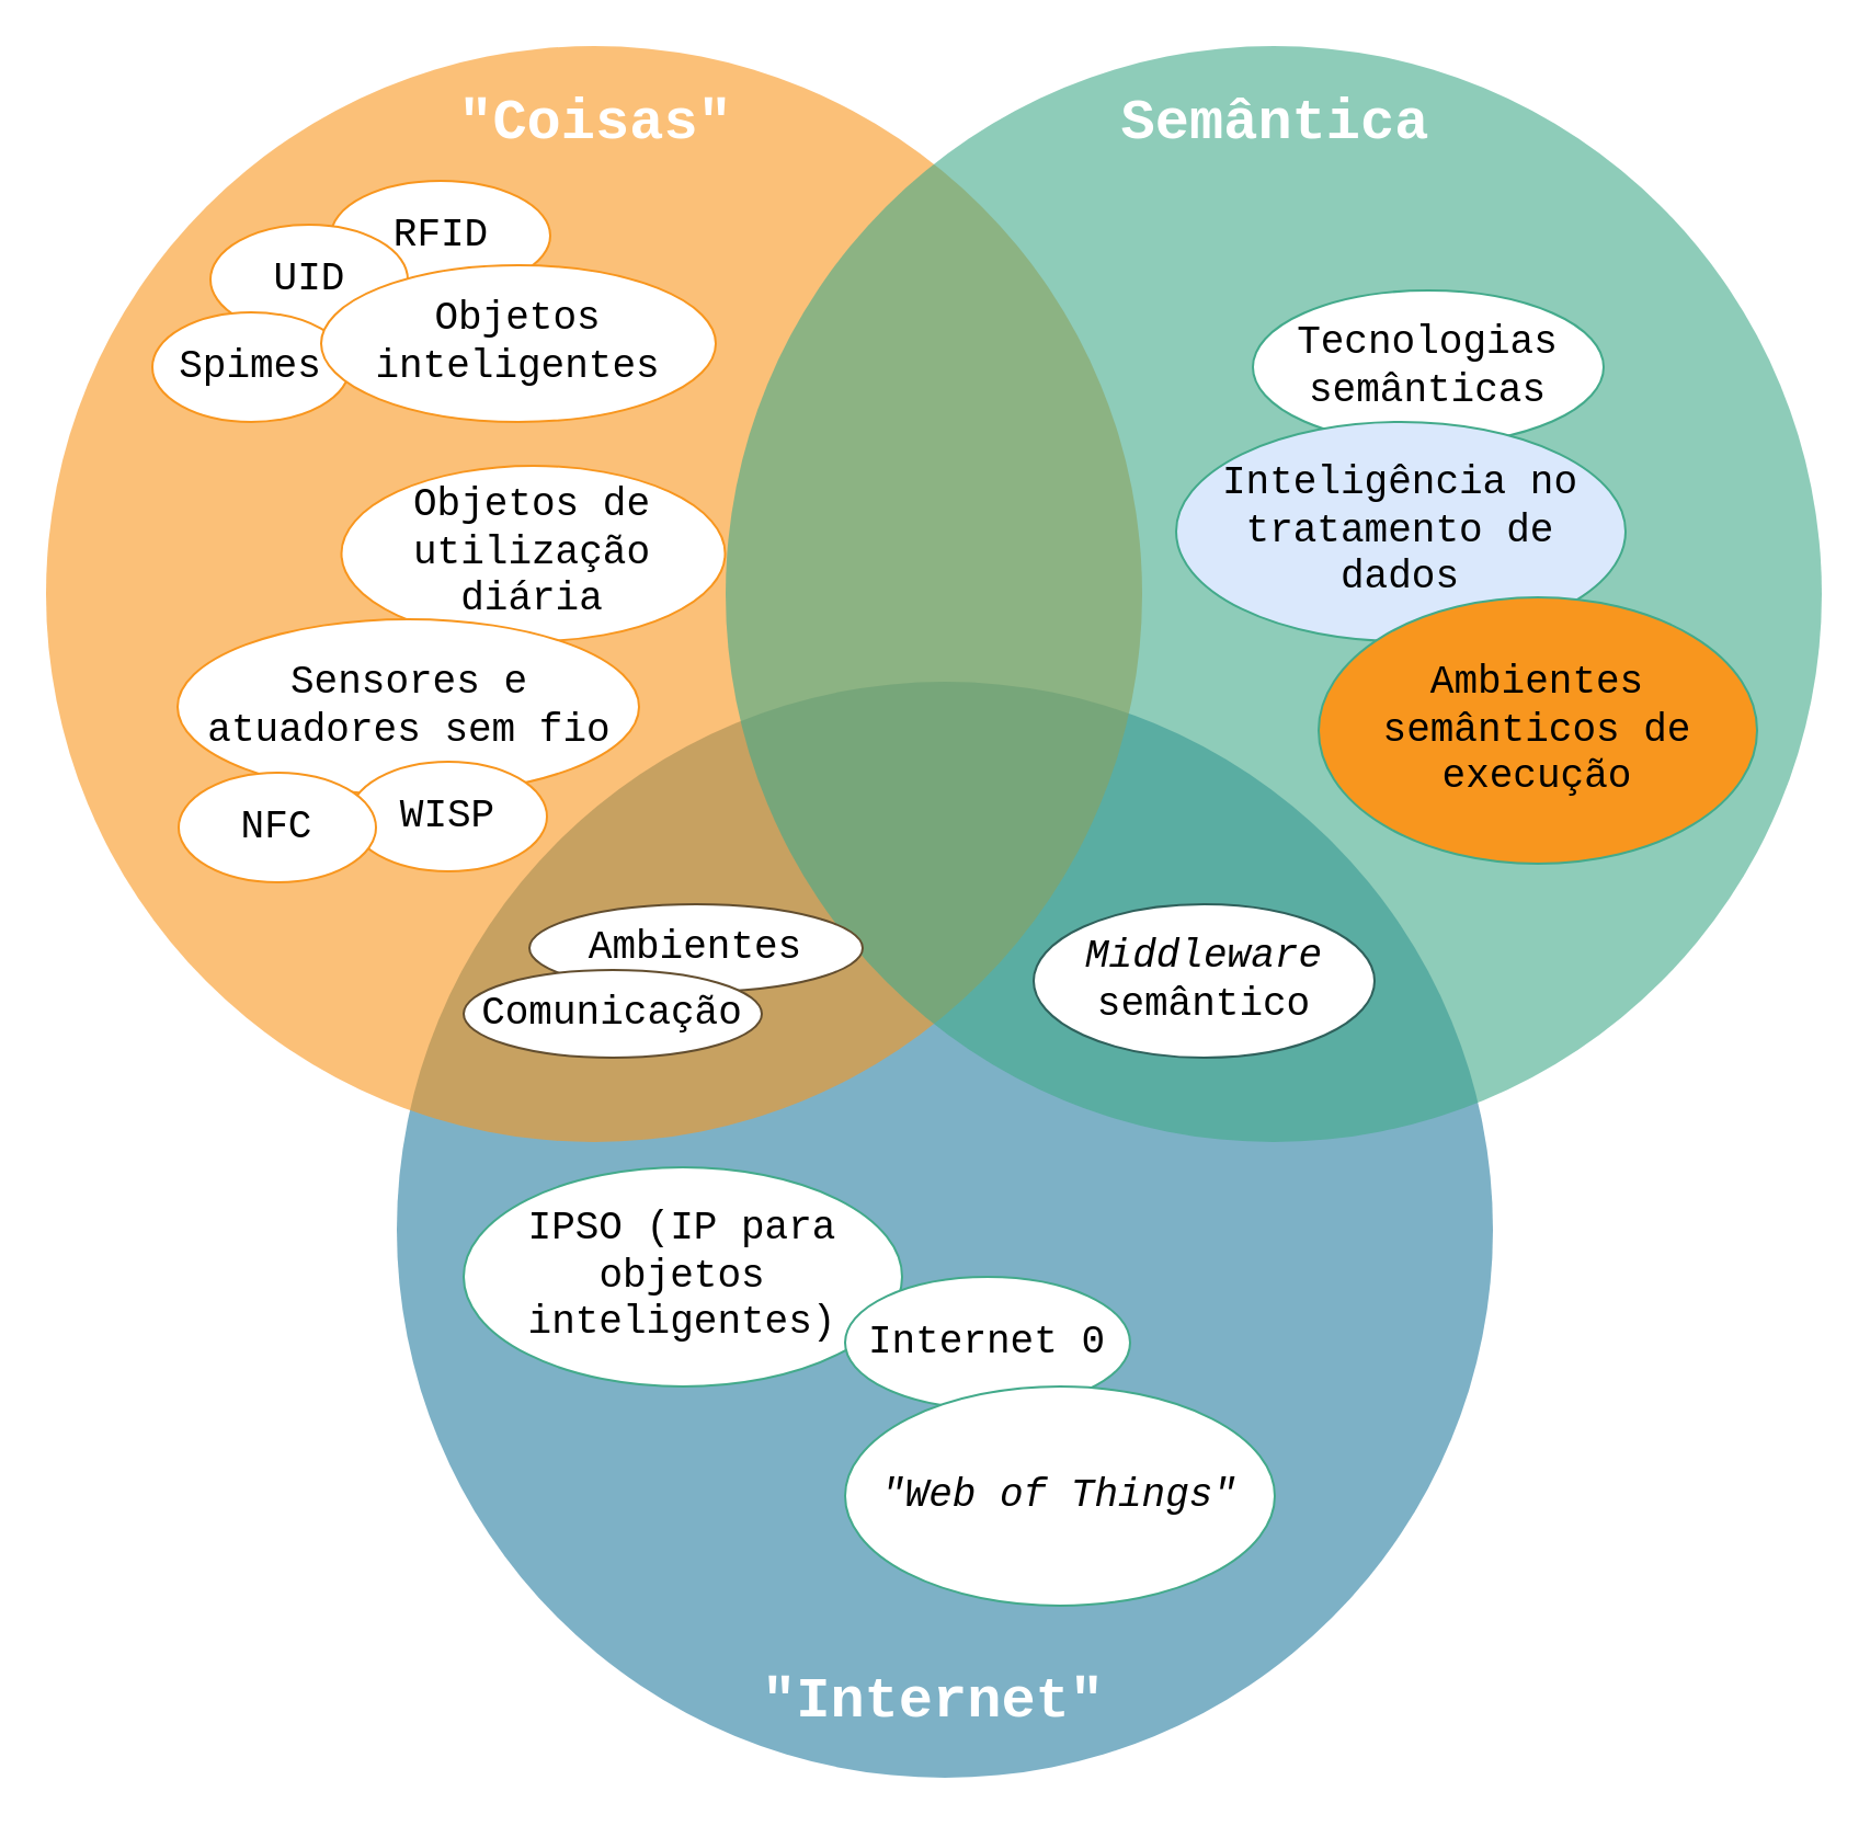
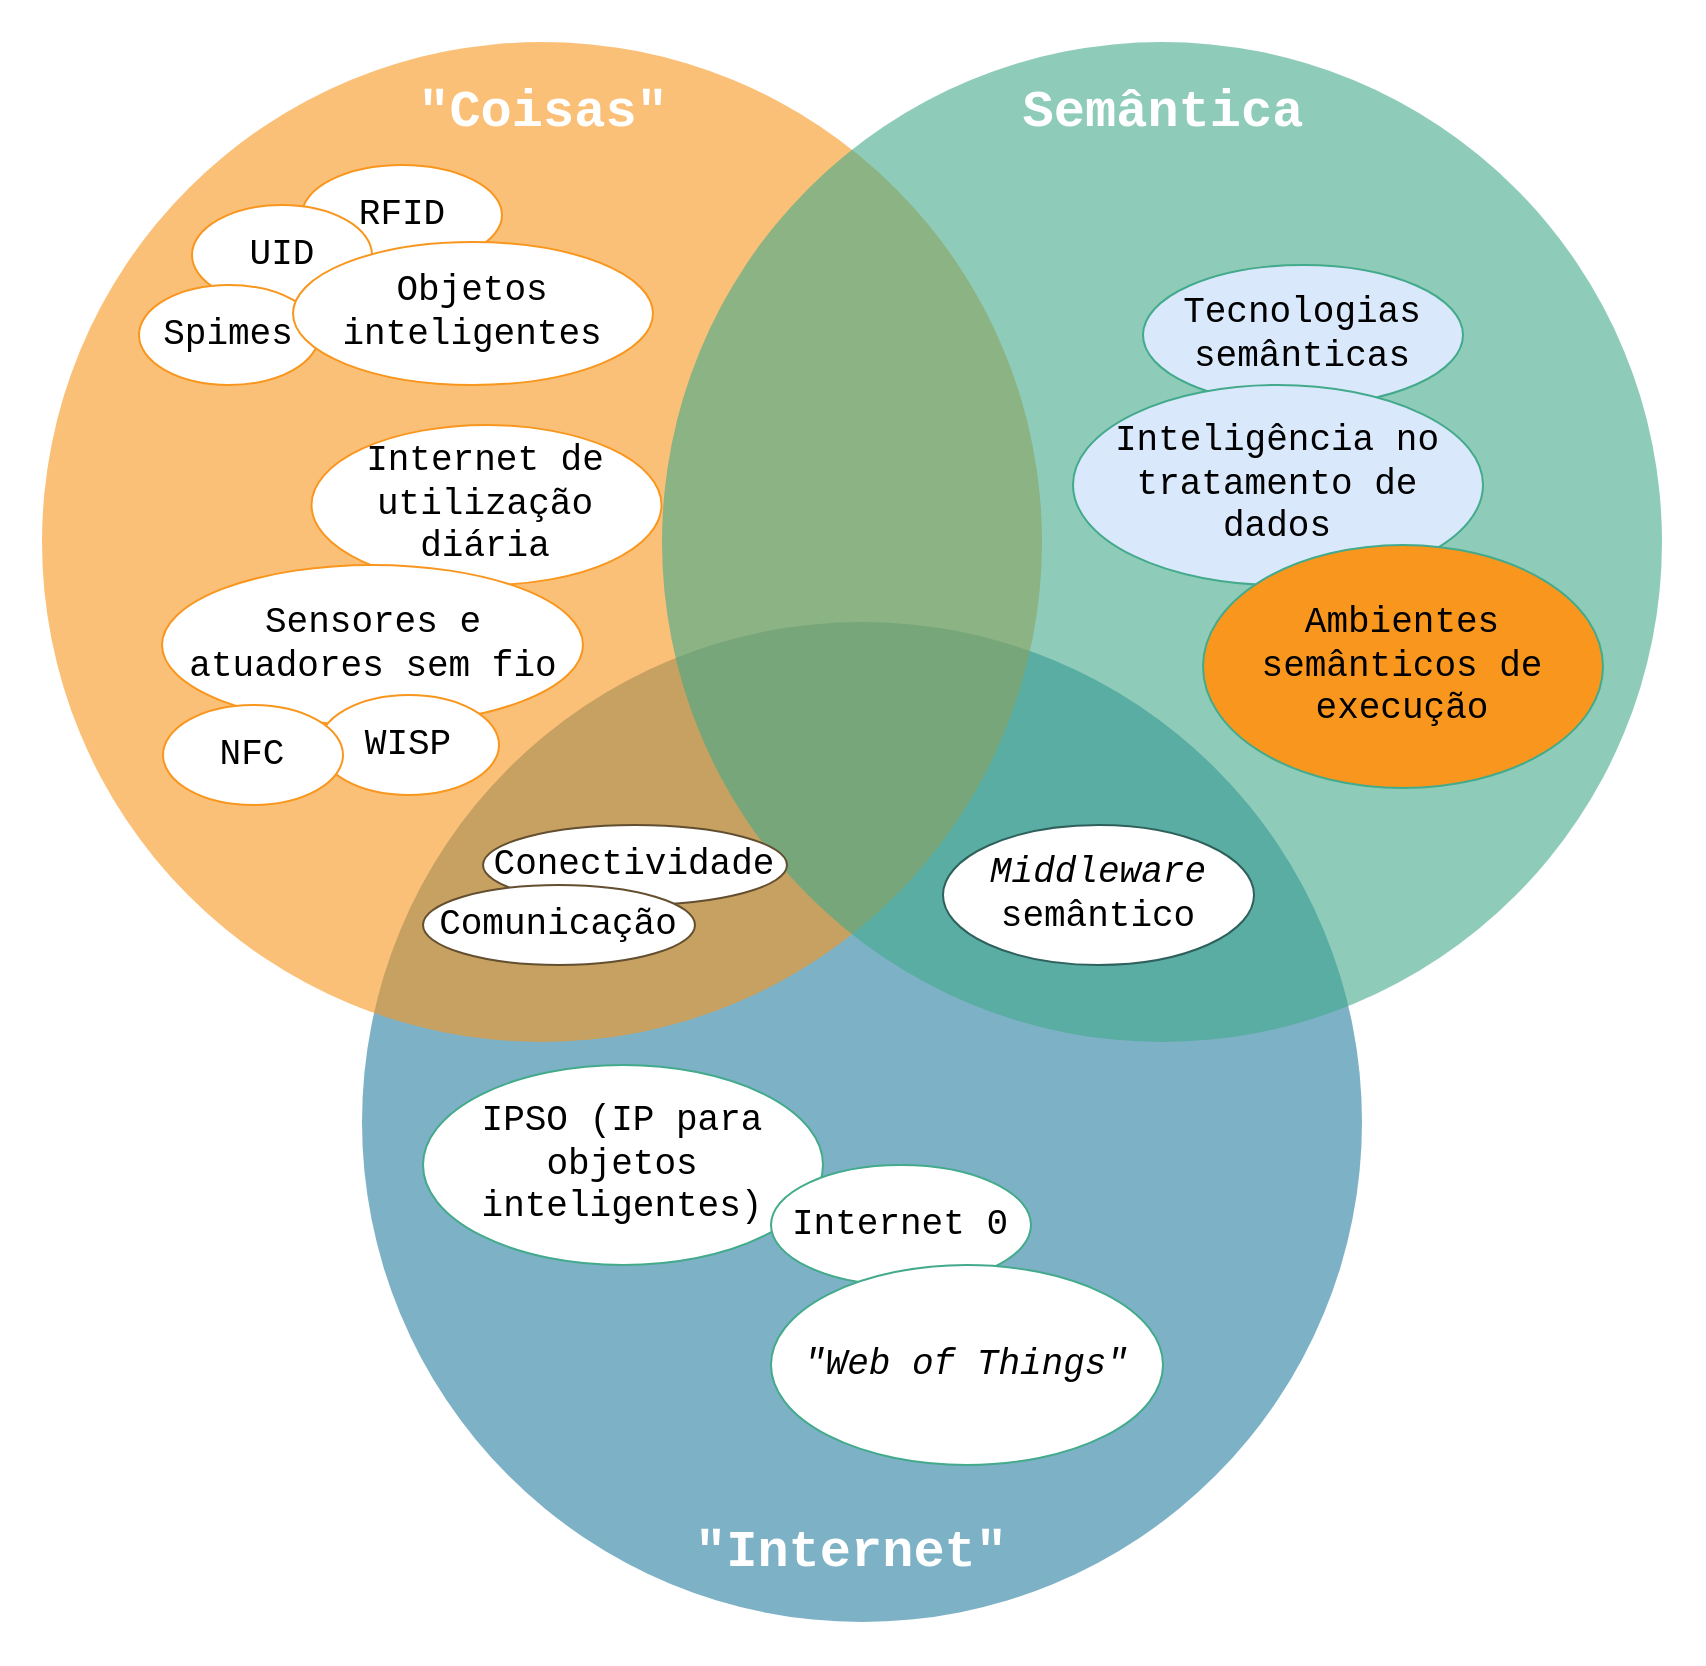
  <mxCell id="0" />
  <mxCell id="1" parent="0" />
  <mxCell id="2" value="" style="ellipse;fillColor=#277DA1;opacity=60;strokeColor=none;html=1;fontColor=#FFFFFF;" parent="1" vertex="1"><mxGeometry x="180.5" y="310.5" width="500" height="500" as="geometry" /></mxCell>
  <mxCell id="3" value="" style="ellipse;fillColor=#F8961E;opacity=60;strokeColor=none;html=1;fontColor=#FFFFFF;" parent="1" vertex="1"><mxGeometry x="20.5" y="20.5" width="500" height="500" as="geometry" /></mxCell>
  <mxCell id="4" value="" style="ellipse;fillColor=#43AA8B;opacity=60;strokeColor=none;html=1;fontColor=#FFFFFF;" parent="1" vertex="1"><mxGeometry x="330.5" y="20.5" width="500" height="500" as="geometry" /></mxCell>
  <mxCell id="5" value="&lt;b style=&quot;font-size: 26px;&quot;&gt;&quot;Coisas&quot;&lt;/b&gt;" style="text;fontSize=26;align=center;verticalAlign=middle;html=1;fontColor=#FFFFFF;fontFamily=Courier New;" parent="1" vertex="1"><mxGeometry x="175.5" y="20.5" width="190" height="70" as="geometry" /></mxCell>
  <mxCell id="6" value="&lt;b style=&quot;font-size: 26px;&quot;&gt;Semântica&lt;/b&gt;" style="text;fontSize=26;align=center;verticalAlign=middle;html=1;fontColor=#FFFFFF;fontFamily=Courier New;" parent="1" vertex="1"><mxGeometry x="485.5" y="20.5" width="190" height="70" as="geometry" /></mxCell>
  <mxCell id="7" value="&lt;b style=&quot;font-size: 26px;&quot;&gt;&quot;Internet&quot;&lt;/b&gt;" style="text;fontSize=26;align=center;verticalAlign=middle;html=1;fontColor=#FFFFFF;fontFamily=Courier New;" parent="1" vertex="1"><mxGeometry x="330.25" y="740.5" width="190" height="70" as="geometry" /></mxCell>
  <mxCell id="8" value="RFID" style="ellipse;whiteSpace=wrap;html=1;strokeColor=#F8961E;fontSize=18;fontFamily=Courier New;" parent="1" vertex="1"><mxGeometry x="150.5" y="82" width="100" height="50" as="geometry" /></mxCell>
  <mxCell id="9" value="UID" style="ellipse;whiteSpace=wrap;html=1;strokeColor=#F8961E;fontSize=18;fontFamily=Courier New;" parent="1" vertex="1"><mxGeometry x="95.5" y="102" width="90" height="50" as="geometry" /></mxCell>
  <mxCell id="10" value="Spimes" style="ellipse;whiteSpace=wrap;html=1;strokeColor=#F8961E;fontSize=18;fontFamily=Courier New;" parent="1" vertex="1"><mxGeometry x="69" y="142" width="90" height="50" as="geometry" /></mxCell>
  <mxCell id="11" value="Objetos inteligentes" style="ellipse;whiteSpace=wrap;html=1;strokeColor=#F8961E;fontSize=18;fontFamily=Courier New;" parent="1" vertex="1"><mxGeometry x="146" y="120.5" width="180" height="71.5" as="geometry" /></mxCell>
- <mxCell id="12" value="Objetos de utilização diária" style="ellipse;whiteSpace=wrap;html=1;strokeColor=#F8961E;fontSize=18;fontFamily=Courier New;" parent="1" vertex="1"><mxGeometry x="155.25" y="212" width="175" height="80" as="geometry" /></mxCell>
+ <mxCell id="12" value="Internet de utilização diária" style="ellipse;whiteSpace=wrap;html=1;strokeColor=#F8961E;fontSize=18;fontFamily=Courier New;" parent="1" vertex="1"><mxGeometry x="155.25" y="212" width="175" height="80" as="geometry" /></mxCell>
  <mxCell id="13" value="Sensores e atuadores sem fio" style="ellipse;whiteSpace=wrap;html=1;strokeColor=#F8961E;fontSize=18;fontFamily=Courier New;" parent="1" vertex="1"><mxGeometry x="80.5" y="282" width="210.5" height="80" as="geometry" /></mxCell>
  <mxCell id="14" value="WISP" style="ellipse;whiteSpace=wrap;html=1;strokeColor=#F8961E;fontSize=18;fontFamily=Courier New;" parent="1" vertex="1"><mxGeometry x="159" y="347" width="90" height="50" as="geometry" /></mxCell>
  <mxCell id="15" value="NFC" style="ellipse;whiteSpace=wrap;html=1;strokeColor=#F8961E;fontSize=18;fontFamily=Courier New;" parent="1" vertex="1"><mxGeometry x="81" y="352" width="90" height="50" as="geometry" /></mxCell>
- <mxCell id="16" value="Ambientes" style="ellipse;whiteSpace=wrap;html=1;strokeColor=#634E2F;fontSize=18;fontFamily=Courier New;" parent="1" vertex="1"><mxGeometry x="241" y="412" width="152" height="40" as="geometry" /></mxCell>
+ <mxCell id="16" value="Conectividade" style="ellipse;whiteSpace=wrap;html=1;strokeColor=#634E2F;fontSize=18;fontFamily=Courier New;" parent="1" vertex="1"><mxGeometry x="241" y="412" width="152" height="40" as="geometry" /></mxCell>
  <mxCell id="17" value="Comunicação" style="ellipse;whiteSpace=wrap;html=1;strokeColor=#634E2F;fontSize=18;fontFamily=Courier New;" parent="1" vertex="1"><mxGeometry x="211" y="442" width="136" height="40" as="geometry" /></mxCell>
  <mxCell id="18" value="&lt;i style=&quot;border-color: var(--border-color);&quot;&gt;Middleware&lt;br&gt;&lt;/i&gt;semântico" style="ellipse;whiteSpace=wrap;html=1;strokeColor=#2F615C;fontSize=18;fontFamily=Courier New;" parent="1" vertex="1"><mxGeometry x="471" y="412" width="155.5" height="70" as="geometry" /></mxCell>
- <mxCell id="19" value="Tecnologias semânticas" style="ellipse;whiteSpace=wrap;html=1;strokeColor=#43AA8B;fontSize=18;fontFamily=Courier New;" parent="1" vertex="1"><mxGeometry x="571" y="132" width="160" height="70" as="geometry" /></mxCell>
+ <mxCell id="19" value="Tecnologias semânticas" style="ellipse;whiteSpace=wrap;html=1;strokeColor=#43AA8B;fontSize=18;fontFamily=Courier New;fillColor=#dae8fc;" parent="1" vertex="1"><mxGeometry x="571" y="132" width="160" height="70" as="geometry" /></mxCell>
  <mxCell id="20" value="Inteligência no tratamento de dados" style="ellipse;whiteSpace=wrap;html=1;strokeColor=#43AA8B;fontSize=18;fontFamily=Courier New;fillColor=#dae8fc;" parent="1" vertex="1"><mxGeometry x="536" y="192" width="205" height="100" as="geometry" /></mxCell>
  <mxCell id="21" value="Ambientes semânticos de execução" style="ellipse;whiteSpace=wrap;html=1;strokeColor=#43AA8B;fontSize=18;fontFamily=Courier New;fillColor=#f8961e;" parent="1" vertex="1"><mxGeometry x="601" y="272" width="200" height="121.5" as="geometry" /></mxCell>
  <mxCell id="22" value="IPSO (IP para objetos inteligentes)" style="ellipse;whiteSpace=wrap;html=1;strokeColor=#43AA8B;fontSize=18;fontFamily=Courier New;" parent="1" vertex="1"><mxGeometry x="211" y="532" width="200" height="100" as="geometry" /></mxCell>
  <mxCell id="23" value="Internet 0" style="ellipse;whiteSpace=wrap;html=1;strokeColor=#43AA8B;fontSize=18;fontFamily=Courier New;" parent="1" vertex="1"><mxGeometry x="385" y="582" width="130" height="60" as="geometry" /></mxCell>
  <mxCell id="24" value="&lt;i&gt;&quot;Web of Things&quot;&lt;/i&gt;" style="ellipse;whiteSpace=wrap;html=1;strokeColor=#43AA8B;fontSize=18;fontFamily=Courier New;" parent="1" vertex="1"><mxGeometry x="385" y="632" width="196" height="100" as="geometry" /></mxCell>
